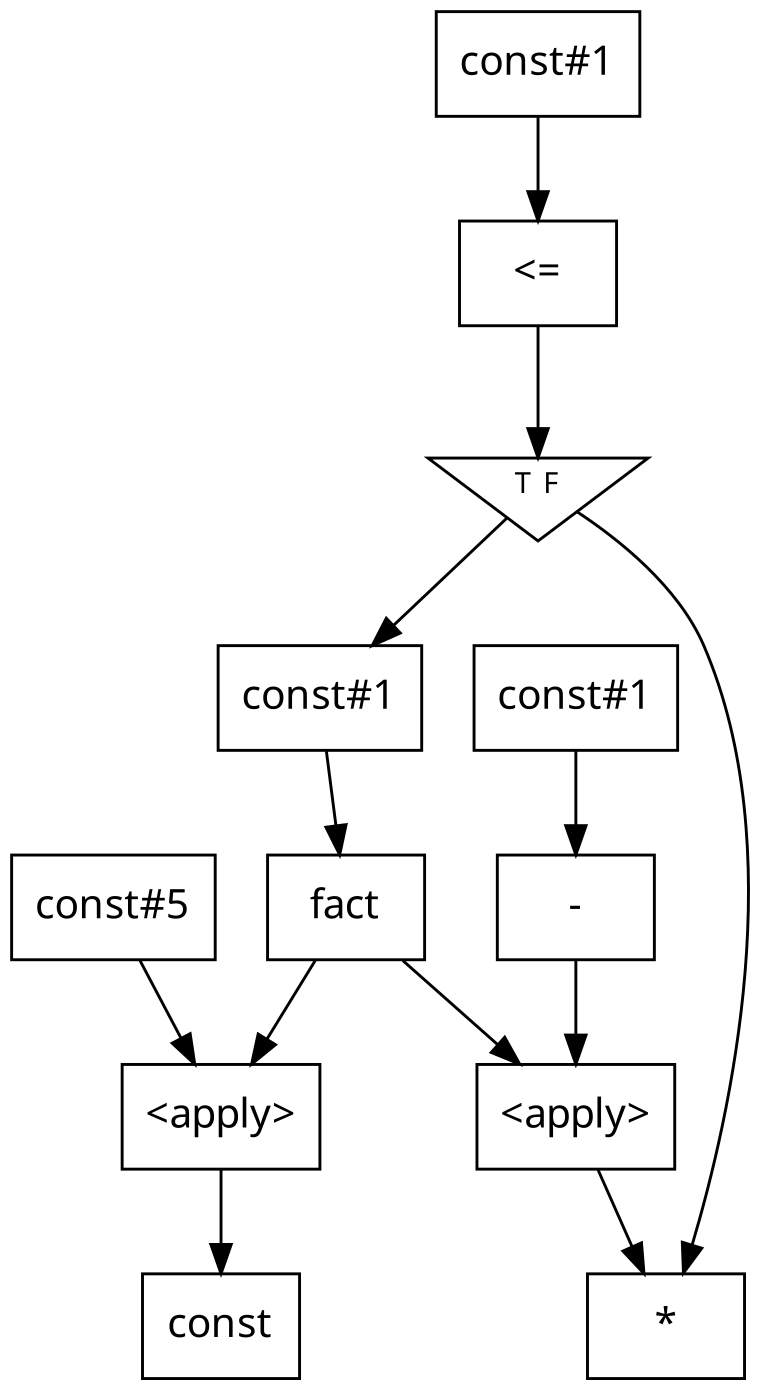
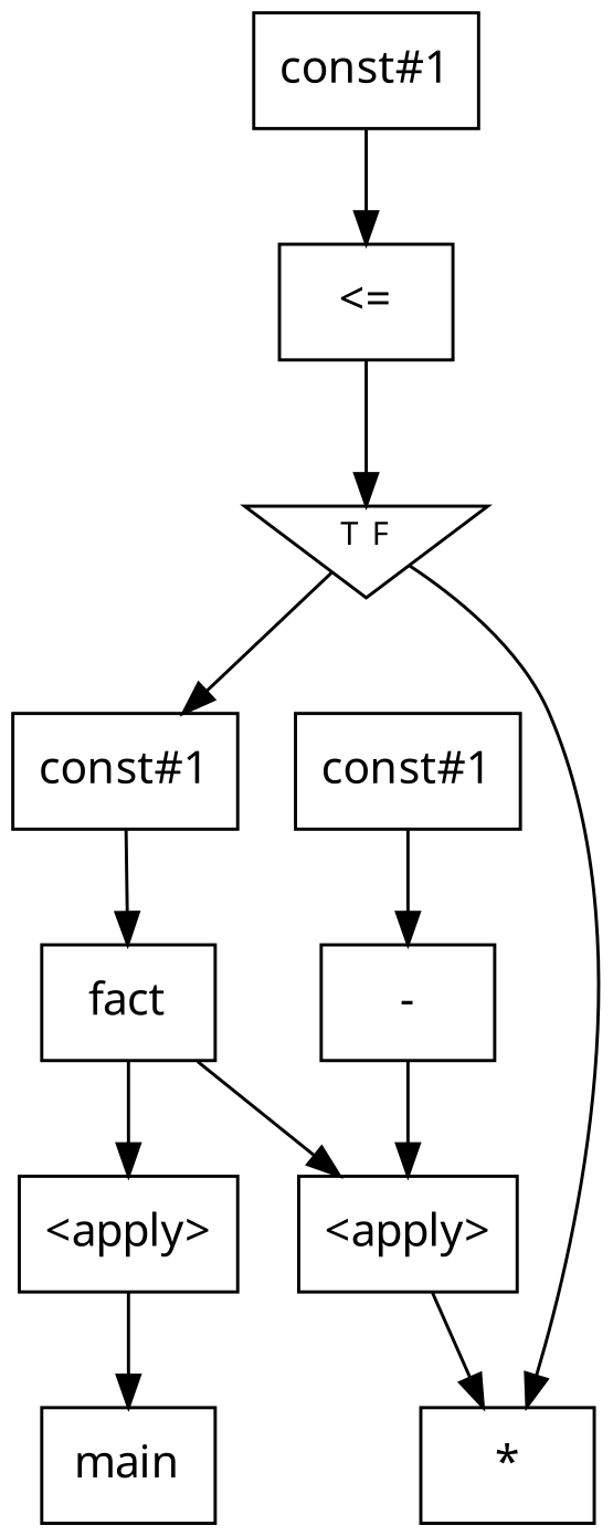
  digraph {
    fontname="Noto Sans"
    node [fontname="Noto Sans" shape=box]
    edge [fontname="Noto Sans"]
-   n1 [label=const]
+   n1 [label=main]
    n2 [label=fact]
    n3 [label="<apply>"]
    n4 [label="<apply>"]
    n5 [label="*"]
-   n6 [label="const#5"]
    n7 [label="<="]
    n8 [fontsize=10 label="T  F" orientation=180 shape=triangle]
    n9 [label="-"]
    n10 [label="const#1"]
    n11 [label="const#1"]
    n12 [label="const#1"]
    n2 -> n3
    n2 -> n4
    n3 -> n1
    n4 -> n5
-   n6 -> n3
    n7 -> n8
    n8 -> n5
    n8 -> n11
    n9 -> n4
    n10 -> n7
    n11 -> n2
    n12 -> n9
  }
